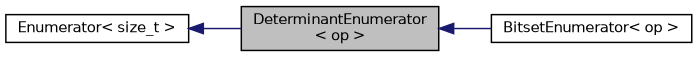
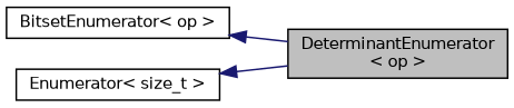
  digraph {
    rankdir=LR
    node [color=black fillcolor=white fontname=Helvetica fontsize=10 shape=record style=filled]
    edge [color=midnightblue dir=back fontname=Helvetica fontsize=10 labelfontname=Helvetica labelfontsize=10 style=solid]
    n1 [fillcolor=grey75 fontcolor=black height=0.2 label="DeterminantEnumerator\l\< op \>" width=0.4]
    n2 [height=0.2 label="BitsetEnumerator\< op \>" width=0.4]
    n3 [height=0.2 label="Enumerator\< size_t \>" width=0.4]
-   n1 -> n2
+   n2 -> n1
    n3 -> n1
  }
